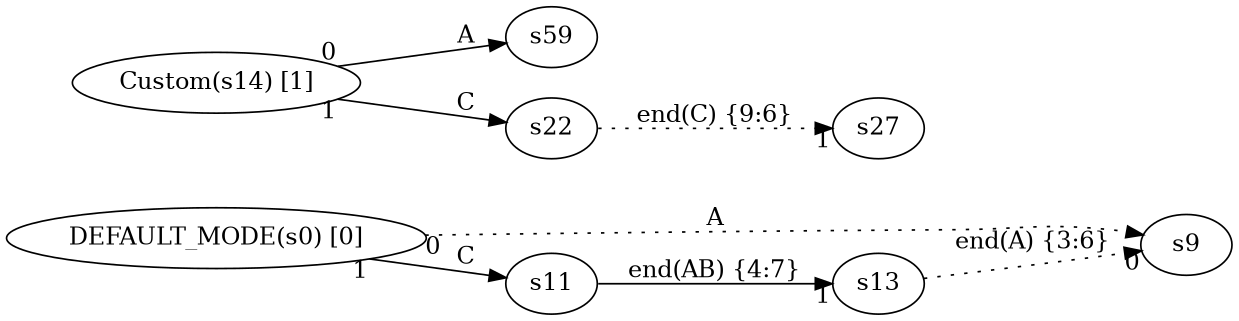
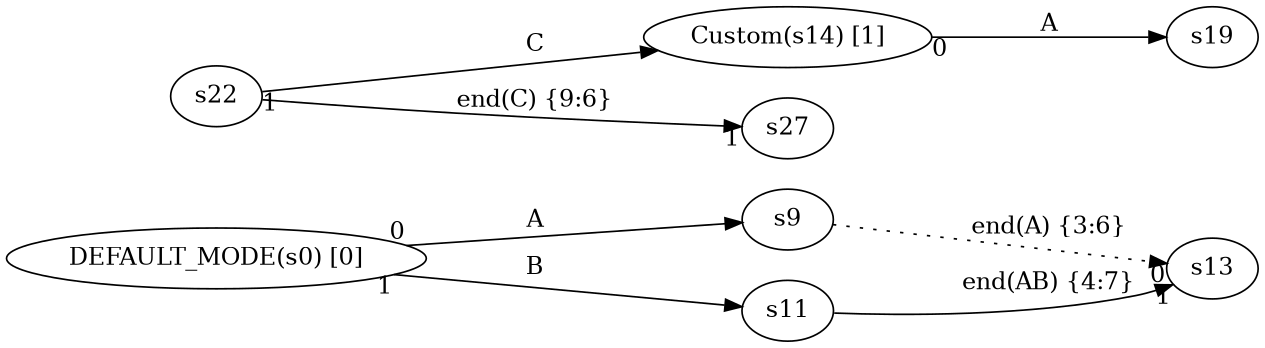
  digraph {
    rankdir=LR
    n1 [label=s9]
    "DEFAULT_MODE(s0) [0]"
    s11
    s13
    "Custom(s14) [1]"
-   s19 [label=s59]
+   s19
    n7 [label=s22]
    s27
-   s13 -> n1 [headlabel=0 label="end(A) {3:6}" style=dotted]
-   "DEFAULT_MODE(s0) [0]" -> n1 [label=A taillabel=0 style=dotted]
-   "DEFAULT_MODE(s0) [0]" -> s11 [label=C taillabel=1]
+   n1 -> s13 [headlabel=0 label="end(A) {3:6}" style=dotted]
+   "DEFAULT_MODE(s0) [0]" -> n1 [label=A taillabel=0]
+   "DEFAULT_MODE(s0) [0]" -> s11 [label=B taillabel=1]
    s11 -> s13 [headlabel=1 label="end(AB) {4:7}" style=solid]
    "Custom(s14) [1]" -> s19 [label=A taillabel=0]
-   "Custom(s14) [1]" -> n7 [label=C taillabel=1]
-   n7 -> s27 [headlabel=1 label="end(C) {9:6}" style=dotted]
+   n7 -> "Custom(s14) [1]" [label=C taillabel=1]
+   n7 -> s27 [headlabel=1 label="end(C) {9:6}" style=solid]
  }
